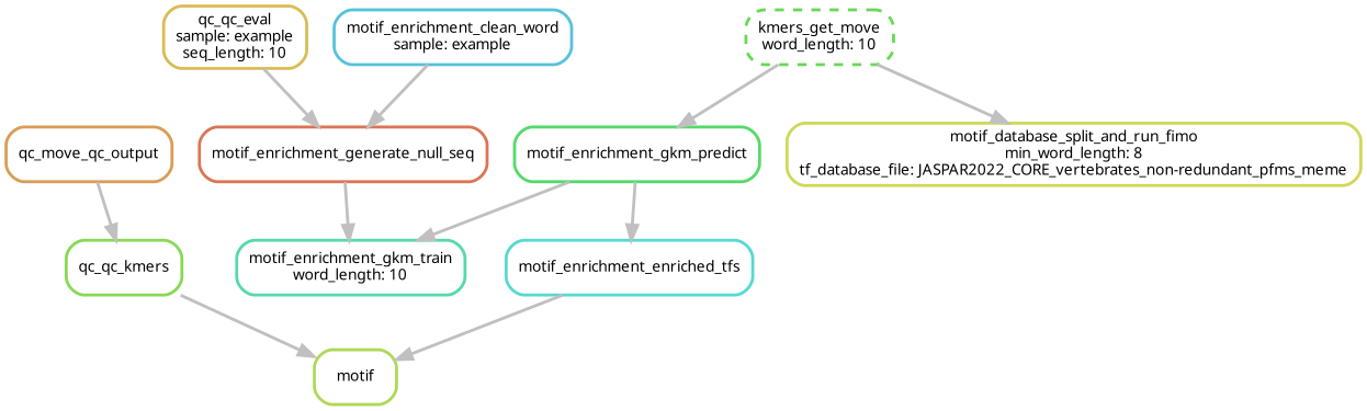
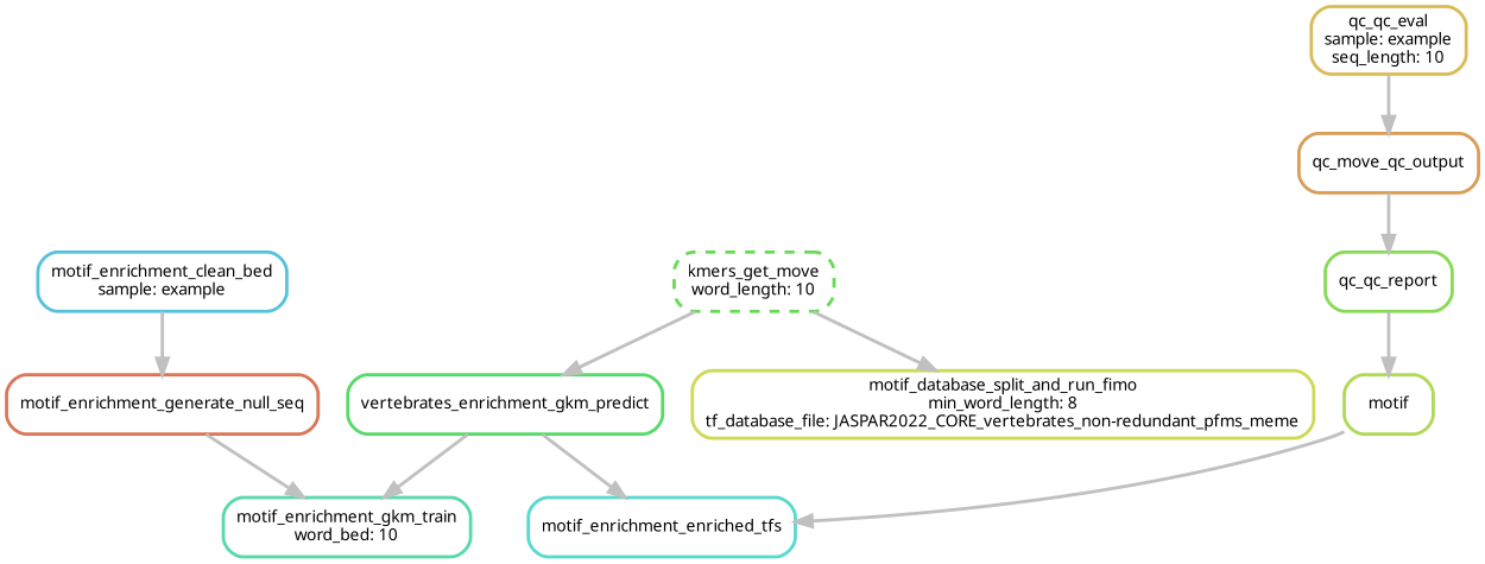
  digraph {
    bgcolor=white
    node [fontname=sans fontsize=10 penwidth=2 shape=box style=rounded]
    edge [color=grey penwidth=2]
    n1 [color="0.22 0.6 0.85" label=motif]
-   n2 [color="0.27 0.6 0.85" label=qc_qc_kmers]
+   n2 [color="0.27 0.6 0.85" label=qc_qc_report]
    n3 [color="0.09 0.6 0.85" label=qc_move_qc_output]
    n4 [color="0.13 0.6 0.85" label="qc_qc_eval\nsample: example\nseq_length: 10"]
    n5 [color="0.49 0.6 0.85" label=motif_enrichment_enriched_tfs]
-   n6 [color="0.36 0.6 0.85" label=motif_enrichment_gkm_predict]
-   n7 [color="0.44 0.6 0.85" label="motif_enrichment_gkm_train\nword_length: 10"]
+   n6 [color="0.36 0.6 0.85" label=vertebrates_enrichment_gkm_predict]
+   n7 [color="0.44 0.6 0.85" label="motif_enrichment_gkm_train\nword_bed: 10"]
    n8 [color="0.31 0.6 0.85" label="kmers_get_move\nword_length: 10" style="rounded,dashed"]
    n9 [color="0.18 0.6 0.85" label="motif_database_split_and_run_fimo\nmin_word_length: 8\ntf_database_file: JASPAR2022_CORE_vertebrates_non-redundant_pfms_meme"]
    n10 [color="0.04 0.6 0.85" label=motif_enrichment_generate_null_seq]
-   n11 [color="0.53 0.6 0.85" label="motif_enrichment_clean_word\nsample: example"]
+   n11 [color="0.53 0.6 0.85" label="motif_enrichment_clean_bed\nsample: example"]
    n2 -> n1
    n3 -> n2
-   n4 -> n10
-   n5 -> n1
+   n4 -> n3
+   n1 -> n5
    n6 -> n5
    n6 -> n7
    n8 -> n6
    n8 -> n9
    n10 -> n7
    n11 -> n10
  }
